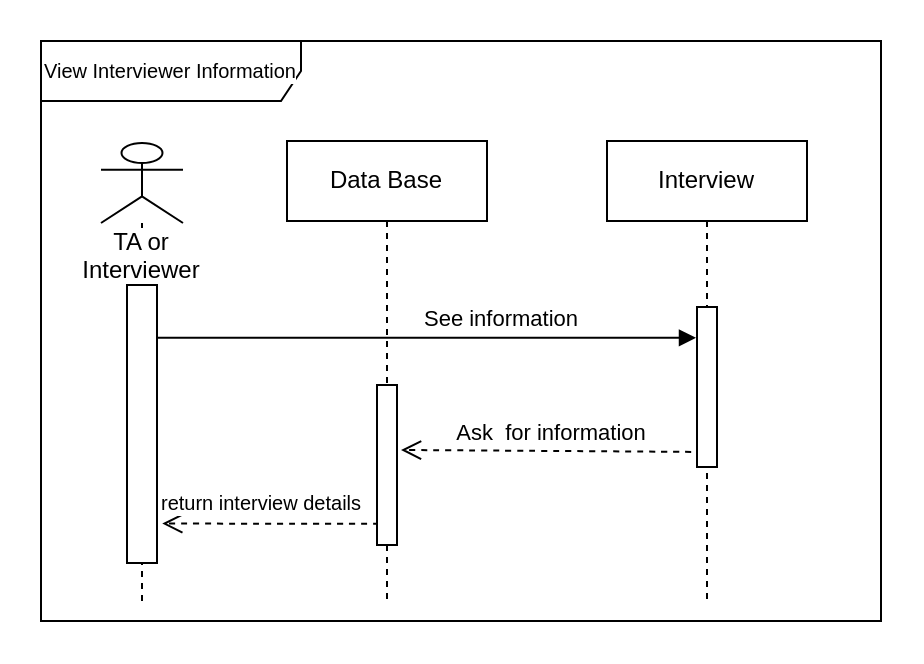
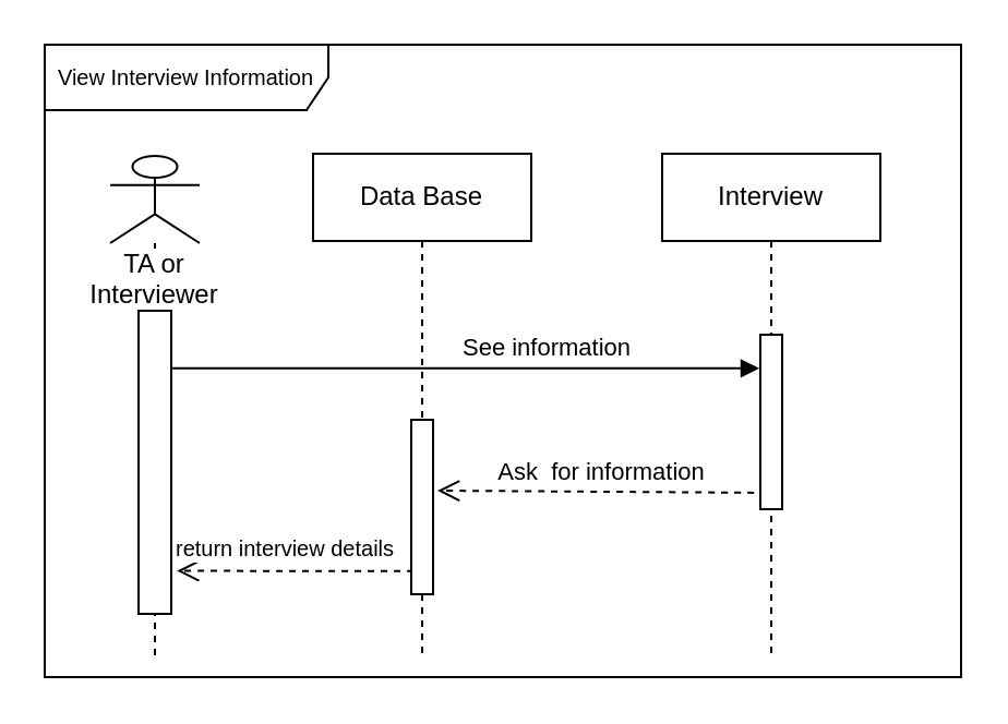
  <mxCell id="0" />
  <mxCell id="1" parent="0" />
  <mxCell id="2" value="&lt;font style=&quot;font-size: 10px&quot;&gt;return interview details&lt;/font&gt;" style="html=1;verticalAlign=bottom;endArrow=open;dashed=1;endSize=8;curved=1;exitX=-0.003;exitY=0.854;exitDx=0;exitDy=0;exitPerimeter=0;entryX=1.109;entryY=0.313;entryDx=0;entryDy=0;entryPerimeter=0;" parent="1" edge="1"><mxGeometry x="0.089" y="-1" relative="1" as="geometry"><mxPoint x="188.97" y="261.32" as="sourcePoint" /><mxPoint x="80.635" y="261.314" as="targetPoint" /><mxPoint as="offset" /></mxGeometry></mxCell>
  <mxCell id="3" value="Ask&amp;nbsp; for information" style="html=1;verticalAlign=bottom;endArrow=open;dashed=1;endSize=8;curved=1;exitX=-0.4;exitY=0.906;exitDx=0;exitDy=0;exitPerimeter=0;entryX=0.5;entryY=0.406;entryDx=0;entryDy=0;entryPerimeter=0;" parent="1" edge="1"><mxGeometry relative="1" as="geometry"><mxPoint x="351" y="225.48" as="sourcePoint" /><mxPoint x="200" y="224.48" as="targetPoint" /></mxGeometry></mxCell>
  <mxCell id="4" value="See information" style="html=1;verticalAlign=bottom;endArrow=block;curved=1;exitX=1.048;exitY=0.435;exitDx=0;exitDy=0;exitPerimeter=0;" parent="1" edge="1"><mxGeometry x="0.288" width="80" relative="1" as="geometry"><mxPoint x="73.72" y="168.43" as="sourcePoint" /><mxPoint x="347.5" y="168.43" as="targetPoint" /><mxPoint as="offset" /></mxGeometry></mxCell>
  <mxCell id="5" value="&lt;span style=&quot;background-color: rgb(255 , 255 , 255)&quot;&gt;TA or Interviewer&lt;/span&gt;" style="shape=umlLifeline;participant=umlActor;perimeter=lifelinePerimeter;whiteSpace=wrap;html=1;container=1;collapsible=0;recursiveResize=0;verticalAlign=top;spacingTop=36;outlineConnect=0;" parent="1" vertex="1"><mxGeometry x="50" y="71" width="41" height="229" as="geometry" /></mxCell>
  <mxCell id="6" value="" style="html=1;points=[];perimeter=orthogonalPerimeter;" parent="5" vertex="1"><mxGeometry x="13" y="71" width="15" height="139" as="geometry" /></mxCell>
  <mxCell id="7" value="&lt;span&gt;Data Base&lt;/span&gt;" style="shape=umlLifeline;perimeter=lifelinePerimeter;whiteSpace=wrap;html=1;container=1;collapsible=0;recursiveResize=0;outlineConnect=0;" parent="1" vertex="1"><mxGeometry x="143" y="70" width="100" height="230" as="geometry" /></mxCell>
  <mxCell id="8" value="" style="html=1;points=[];perimeter=orthogonalPerimeter;" parent="7" vertex="1"><mxGeometry x="45" y="122" width="10" height="80" as="geometry" /></mxCell>
  <mxCell id="9" value="Interview" style="shape=umlLifeline;perimeter=lifelinePerimeter;whiteSpace=wrap;html=1;container=1;collapsible=0;recursiveResize=0;outlineConnect=0;" parent="1" vertex="1"><mxGeometry x="303" y="70" width="100" height="230" as="geometry" /></mxCell>
  <mxCell id="10" value="" style="html=1;points=[];perimeter=orthogonalPerimeter;" parent="9" vertex="1"><mxGeometry x="45" y="83" width="10" height="80" as="geometry" /></mxCell>
- <mxCell id="11" value="View Interviewer Information" style="shape=umlFrame;whiteSpace=wrap;html=1;labelBackgroundColor=#FFFFFF;fontSize=10;width=130;height=30;" vertex="1" parent="1"><mxGeometry x="20" width="420" height="290" as="geometry" y="20" /></mxCell>
+ <mxCell id="11" value="View Interview Information" style="shape=umlFrame;whiteSpace=wrap;html=1;labelBackgroundColor=#FFFFFF;fontSize=10;width=130;height=30;" vertex="1" parent="1"><mxGeometry x="20" width="420" height="290" as="geometry" y="20" /></mxCell>
